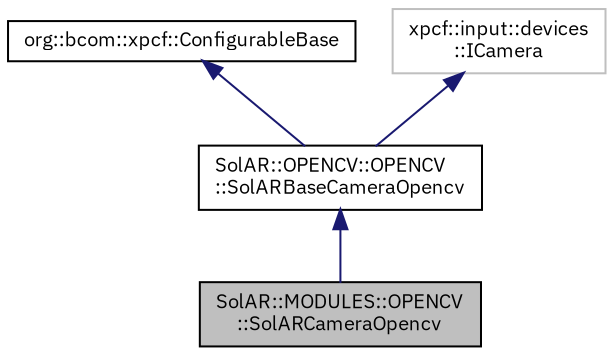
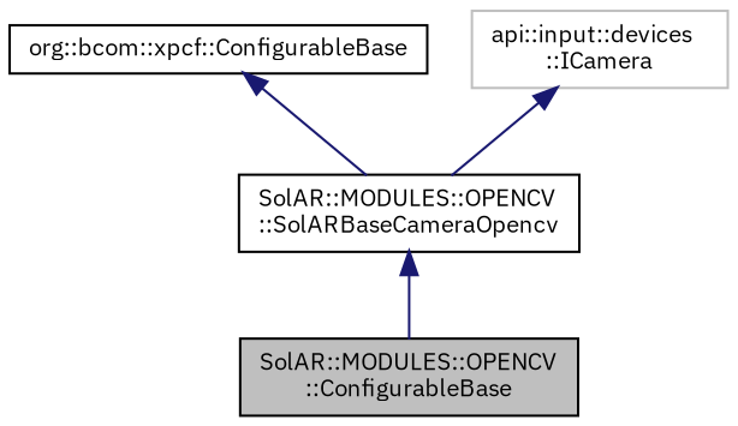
  digraph {
    fontname="IBM Plex Sans"
    node [color=black fillcolor=white fontname="IBM Plex Sans" fontsize=10 shape=record style=filled]
    edge [color=midnightblue dir=back fontname="IBM Plex Sans" fontsize=10 labelfontname=Helvetica labelfontsize=10 style=solid]
-   n1 [fillcolor=grey75 fontcolor=black height=0.2 label="SolAR::MODULES::OPENCV\l::SolARCameraOpencv" width=0.4]
-   n2 [height=0.2 label="SolAR::OPENCV::OPENCV\l::SolARBaseCameraOpencv" width=0.4]
+   n1 [fillcolor=grey75 fontcolor=black height=0.2 label="SolAR::MODULES::OPENCV\l::ConfigurableBase" width=0.4]
+   n2 [height=0.2 label="SolAR::MODULES::OPENCV\l::SolARBaseCameraOpencv" width=0.4]
    n3 [height=0.2 label="org::bcom::xpcf::ConfigurableBase" width=0.4]
-   n4 [color=grey75 height=0.2 label="xpcf::input::devices\l::ICamera" width=0.4]
+   n4 [color=grey75 height=0.2 label="api::input::devices\l::ICamera" width=0.4]
    n2 -> n1
    n3 -> n2
    n4 -> n2
  }
